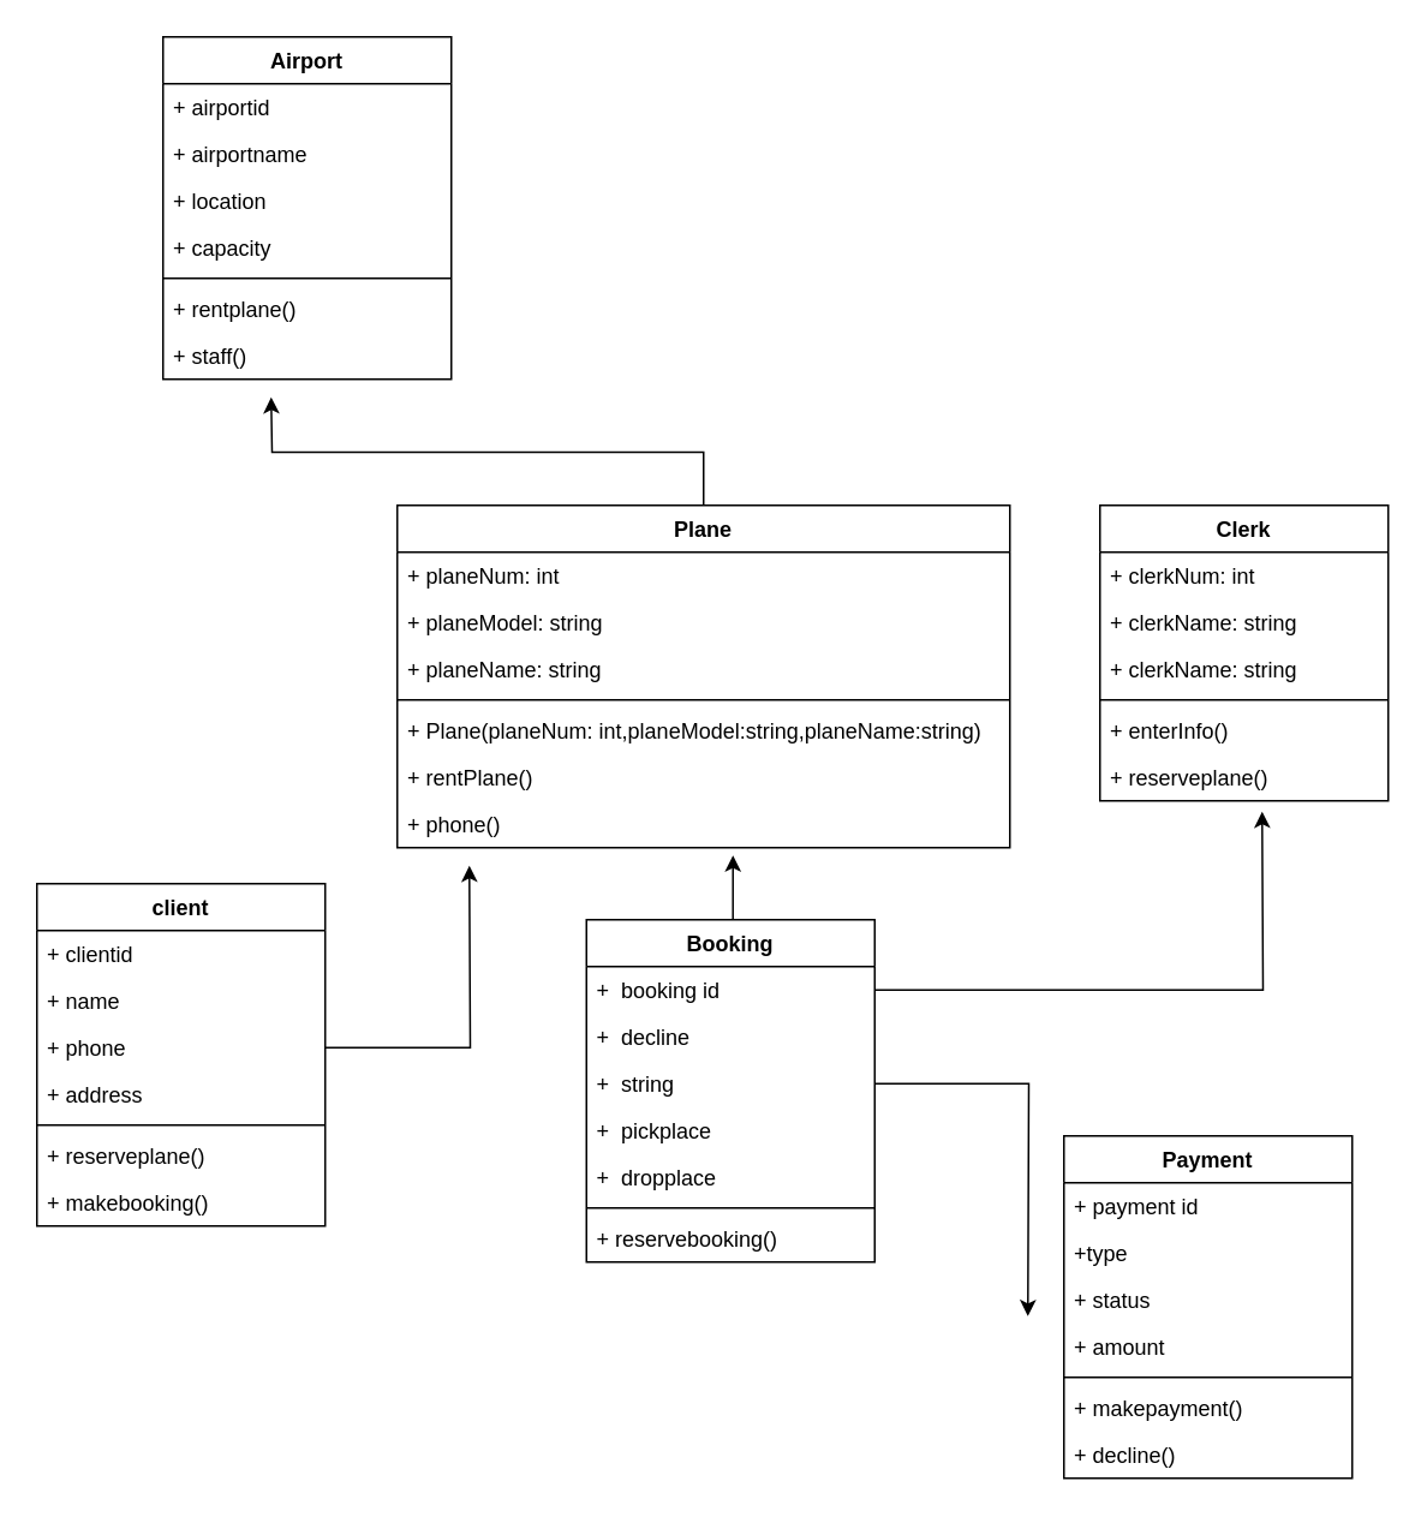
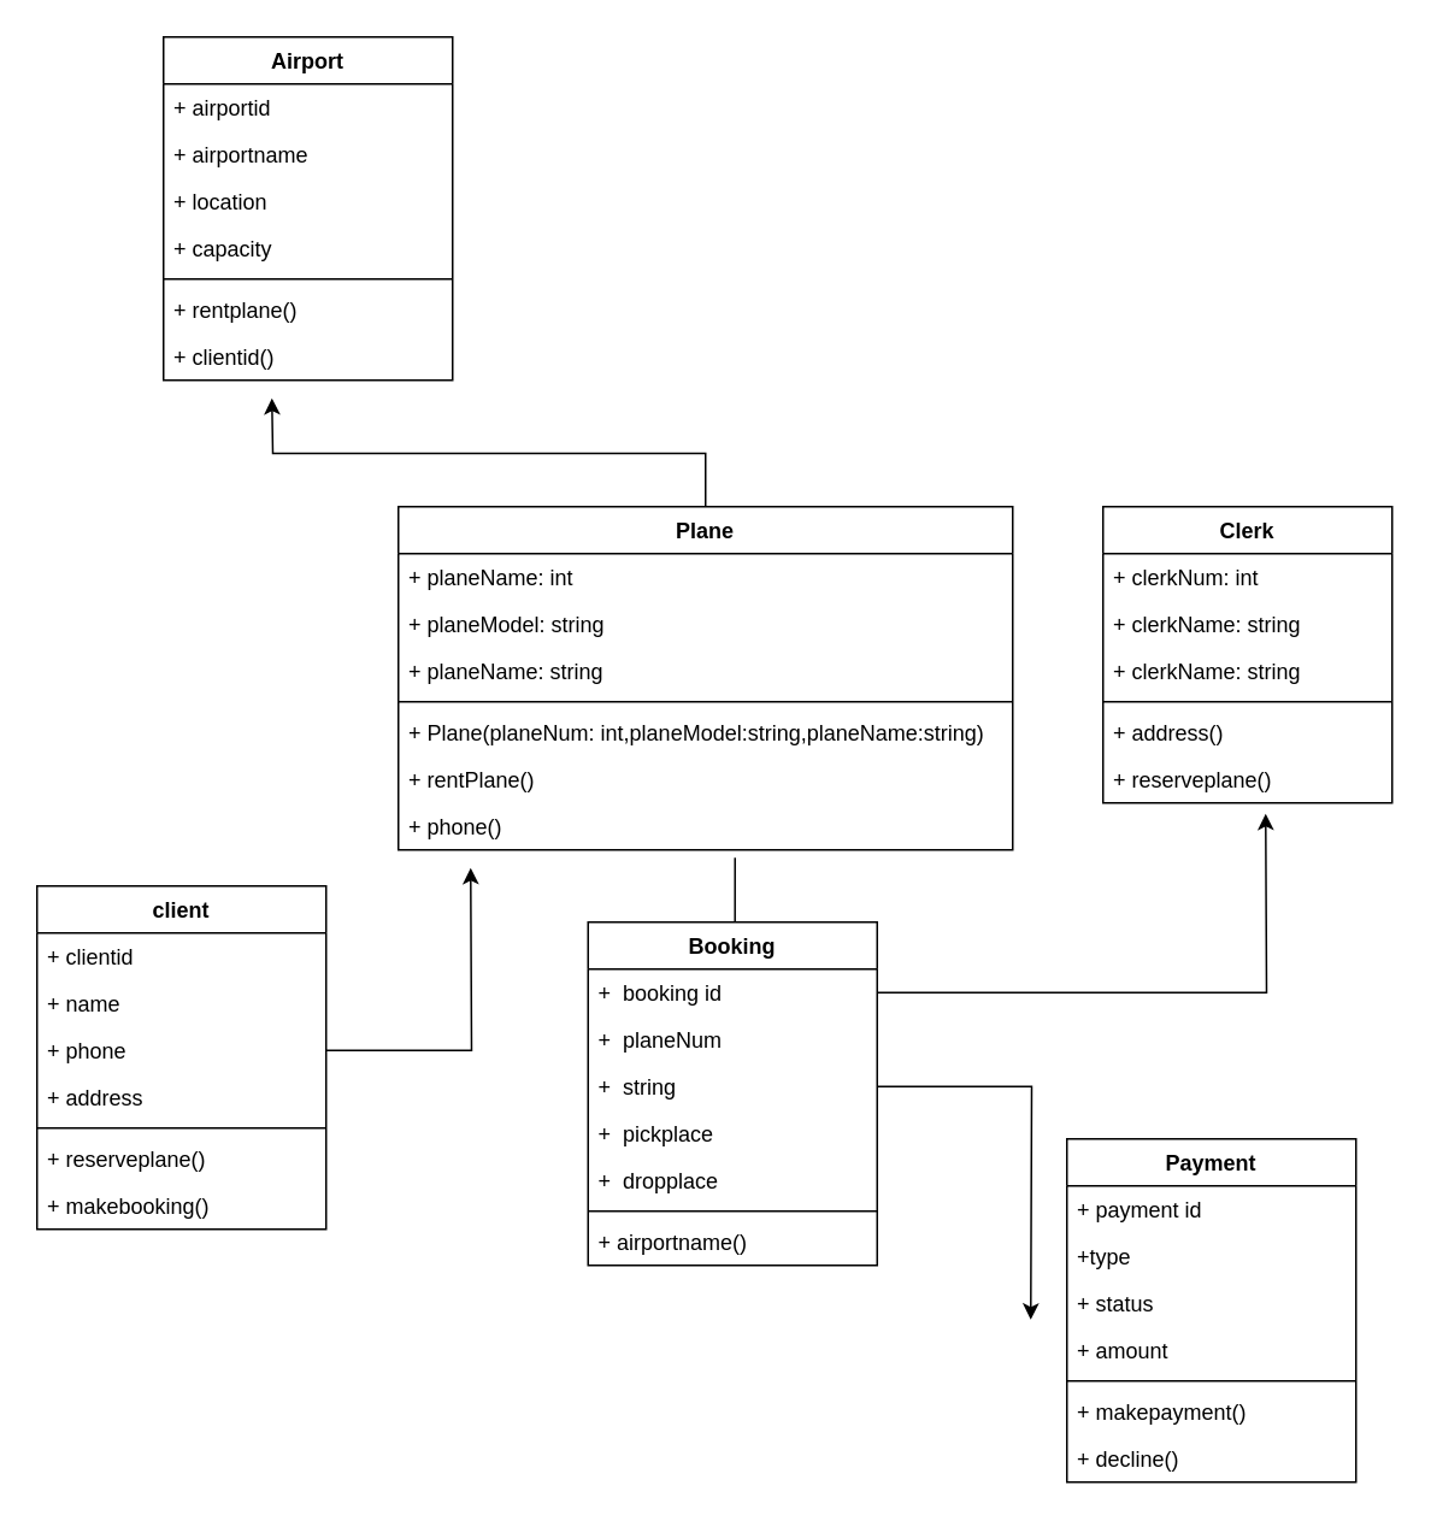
  <mxCell id="0" />
  <mxCell id="1" parent="0" />
  <mxCell id="2" style="edgeStyle=orthogonalEdgeStyle;rounded=0;orthogonalLoop=1;jettySize=auto;html=1;exitX=0.5;exitY=0;exitDx=0;exitDy=0;" edge="1" parent="1" source="3"><mxGeometry relative="1" as="geometry"><mxPoint x="150" y="220" as="targetPoint" /></mxGeometry></mxCell>
  <mxCell id="3" value="Plane" style="swimlane;fontStyle=1;align=center;verticalAlign=top;childLayout=stackLayout;horizontal=1;startSize=26;horizontalStack=0;resizeParent=1;resizeParentMax=0;resizeLast=0;collapsible=1;marginBottom=0;" vertex="1" parent="1"><mxGeometry x="220" y="280" width="340" height="190" as="geometry" /></mxCell>
- <mxCell id="4" value="+ planeNum: int" style="text;strokeColor=none;fillColor=none;align=left;verticalAlign=top;spacingLeft=4;spacingRight=4;overflow=hidden;rotatable=0;points=[[0,0.5],[1,0.5]];portConstraint=eastwest;" vertex="1" parent="3"><mxGeometry y="26" width="340" height="26" as="geometry" /></mxCell>
+ <mxCell id="4" value="+ planeName: int" style="text;strokeColor=none;fillColor=none;align=left;verticalAlign=top;spacingLeft=4;spacingRight=4;overflow=hidden;rotatable=0;points=[[0,0.5],[1,0.5]];portConstraint=eastwest;" vertex="1" parent="3"><mxGeometry y="26" width="340" height="26" as="geometry" /></mxCell>
  <mxCell id="5" value="+ planeModel: string" style="text;strokeColor=none;fillColor=none;align=left;verticalAlign=top;spacingLeft=4;spacingRight=4;overflow=hidden;rotatable=0;points=[[0,0.5],[1,0.5]];portConstraint=eastwest;" vertex="1" parent="3"><mxGeometry y="52" width="340" height="26" as="geometry" /></mxCell>
  <mxCell id="6" value="+ planeName: string" style="text;strokeColor=none;fillColor=none;align=left;verticalAlign=top;spacingLeft=4;spacingRight=4;overflow=hidden;rotatable=0;points=[[0,0.5],[1,0.5]];portConstraint=eastwest;" vertex="1" parent="3"><mxGeometry y="78" width="340" height="26" as="geometry" /></mxCell>
  <mxCell id="7" value="" style="line;strokeWidth=1;fillColor=none;align=left;verticalAlign=middle;spacingTop=-1;spacingLeft=3;spacingRight=3;rotatable=0;labelPosition=right;points=[];portConstraint=eastwest;" vertex="1" parent="3"><mxGeometry y="104" width="340" height="8" as="geometry" /></mxCell>
  <mxCell id="8" value="+ Plane(planeNum: int,planeModel:string,planeName:string)" style="text;strokeColor=none;fillColor=none;align=left;verticalAlign=top;spacingLeft=4;spacingRight=4;overflow=hidden;rotatable=0;points=[[0,0.5],[1,0.5]];portConstraint=eastwest;" vertex="1" parent="3"><mxGeometry y="112" width="340" height="26" as="geometry" /></mxCell>
  <mxCell id="9" value="+ rentPlane()" style="text;strokeColor=none;fillColor=none;align=left;verticalAlign=top;spacingLeft=4;spacingRight=4;overflow=hidden;rotatable=0;points=[[0,0.5],[1,0.5]];portConstraint=eastwest;" vertex="1" parent="3"><mxGeometry y="138" width="340" height="26" as="geometry" /></mxCell>
  <mxCell id="10" value="+ phone()" style="text;strokeColor=none;fillColor=none;align=left;verticalAlign=top;spacingLeft=4;spacingRight=4;overflow=hidden;rotatable=0;points=[[0,0.5],[1,0.5]];portConstraint=eastwest;" vertex="1" parent="3"><mxGeometry y="164" width="340" height="26" as="geometry" /></mxCell>
  <mxCell id="11" value="Clerk" style="swimlane;fontStyle=1;align=center;verticalAlign=top;childLayout=stackLayout;horizontal=1;startSize=26;horizontalStack=0;resizeParent=1;resizeParentMax=0;resizeLast=0;collapsible=1;marginBottom=0;" vertex="1" parent="1"><mxGeometry x="610" y="280" width="160" height="164" as="geometry" /></mxCell>
  <mxCell id="12" value="+ clerkNum: int" style="text;strokeColor=none;fillColor=none;align=left;verticalAlign=top;spacingLeft=4;spacingRight=4;overflow=hidden;rotatable=0;points=[[0,0.5],[1,0.5]];portConstraint=eastwest;" vertex="1" parent="11"><mxGeometry y="26" width="160" height="26" as="geometry" /></mxCell>
  <mxCell id="13" value="+ clerkName: string" style="text;strokeColor=none;fillColor=none;align=left;verticalAlign=top;spacingLeft=4;spacingRight=4;overflow=hidden;rotatable=0;points=[[0,0.5],[1,0.5]];portConstraint=eastwest;" vertex="1" parent="11"><mxGeometry y="52" width="160" height="26" as="geometry" /></mxCell>
  <mxCell id="14" value="+ clerkName: string" style="text;strokeColor=none;fillColor=none;align=left;verticalAlign=top;spacingLeft=4;spacingRight=4;overflow=hidden;rotatable=0;points=[[0,0.5],[1,0.5]];portConstraint=eastwest;" vertex="1" parent="11"><mxGeometry y="78" width="160" height="26" as="geometry" /></mxCell>
  <mxCell id="15" value="" style="line;strokeWidth=1;fillColor=none;align=left;verticalAlign=middle;spacingTop=-1;spacingLeft=3;spacingRight=3;rotatable=0;labelPosition=right;points=[];portConstraint=eastwest;" vertex="1" parent="11"><mxGeometry y="104" width="160" height="8" as="geometry" /></mxCell>
- <mxCell id="16" value="+ enterInfo()" style="text;strokeColor=none;fillColor=none;align=left;verticalAlign=top;spacingLeft=4;spacingRight=4;overflow=hidden;rotatable=0;points=[[0,0.5],[1,0.5]];portConstraint=eastwest;" vertex="1" parent="11"><mxGeometry y="112" width="160" height="26" as="geometry" /></mxCell>
+ <mxCell id="16" value="+ address()" style="text;strokeColor=none;fillColor=none;align=left;verticalAlign=top;spacingLeft=4;spacingRight=4;overflow=hidden;rotatable=0;points=[[0,0.5],[1,0.5]];portConstraint=eastwest;" vertex="1" parent="11"><mxGeometry y="112" width="160" height="26" as="geometry" /></mxCell>
  <mxCell id="17" value="+ reserveplane()" style="text;strokeColor=none;fillColor=none;align=left;verticalAlign=top;spacingLeft=4;spacingRight=4;overflow=hidden;rotatable=0;points=[[0,0.5],[1,0.5]];portConstraint=eastwest;" vertex="1" parent="11"><mxGeometry y="138" width="160" height="26" as="geometry" /></mxCell>
- <mxCell id="18" style="edgeStyle=orthogonalEdgeStyle;rounded=0;orthogonalLoop=1;jettySize=auto;html=1;exitX=0.5;exitY=0;exitDx=0;exitDy=0;entryX=0.548;entryY=1.167;entryDx=0;entryDy=0;entryPerimeter=0;" edge="1" parent="1" source="19" target="10"><mxGeometry relative="1" as="geometry"><mxPoint x="405" y="490" as="targetPoint" /></mxGeometry></mxCell>
+ <mxCell id="18" style="edgeStyle=orthogonalEdgeStyle;rounded=0;orthogonalLoop=1;jettySize=auto;html=1;exitX=0.5;exitY=0;exitDx=0;exitDy=0;entryX=0.548;entryY=1.167;entryDx=0;entryDy=0;entryPerimeter=0;endArrow=none;" edge="1" parent="1" source="19" target="10"><mxGeometry relative="1" as="geometry"><mxPoint x="405" y="490" as="targetPoint" /></mxGeometry></mxCell>
  <mxCell id="19" value="Booking" style="swimlane;fontStyle=1;align=center;verticalAlign=top;childLayout=stackLayout;horizontal=1;startSize=26;horizontalStack=0;resizeParent=1;resizeParentMax=0;resizeLast=0;collapsible=1;marginBottom=0;" vertex="1" parent="1"><mxGeometry x="325" y="510" width="160" height="190" as="geometry" /></mxCell>
  <mxCell id="20" value="+  booking id" style="text;strokeColor=none;fillColor=none;align=left;verticalAlign=top;spacingLeft=4;spacingRight=4;overflow=hidden;rotatable=0;points=[[0,0.5],[1,0.5]];portConstraint=eastwest;" vertex="1" parent="19"><mxGeometry y="26" width="160" height="26" as="geometry" /></mxCell>
- <mxCell id="21" value="+  decline" style="text;strokeColor=none;fillColor=none;align=left;verticalAlign=top;spacingLeft=4;spacingRight=4;overflow=hidden;rotatable=0;points=[[0,0.5],[1,0.5]];portConstraint=eastwest;" vertex="1" parent="19"><mxGeometry y="52" width="160" height="26" as="geometry" /></mxCell>
+ <mxCell id="21" value="+  planeNum" style="text;strokeColor=none;fillColor=none;align=left;verticalAlign=top;spacingLeft=4;spacingRight=4;overflow=hidden;rotatable=0;points=[[0,0.5],[1,0.5]];portConstraint=eastwest;" vertex="1" parent="19"><mxGeometry y="52" width="160" height="26" as="geometry" /></mxCell>
  <mxCell id="22" value="+  string" style="text;strokeColor=none;fillColor=none;align=left;verticalAlign=top;spacingLeft=4;spacingRight=4;overflow=hidden;rotatable=0;points=[[0,0.5],[1,0.5]];portConstraint=eastwest;" vertex="1" parent="19"><mxGeometry y="78" width="160" height="26" as="geometry" /></mxCell>
  <mxCell id="23" value="+  pickplace" style="text;strokeColor=none;fillColor=none;align=left;verticalAlign=top;spacingLeft=4;spacingRight=4;overflow=hidden;rotatable=0;points=[[0,0.5],[1,0.5]];portConstraint=eastwest;" vertex="1" parent="19"><mxGeometry y="104" width="160" height="26" as="geometry" /></mxCell>
  <mxCell id="24" value="+  dropplace" style="text;strokeColor=none;fillColor=none;align=left;verticalAlign=top;spacingLeft=4;spacingRight=4;overflow=hidden;rotatable=0;points=[[0,0.5],[1,0.5]];portConstraint=eastwest;" vertex="1" parent="19"><mxGeometry y="130" width="160" height="26" as="geometry" /></mxCell>
  <mxCell id="25" value="" style="line;strokeWidth=1;fillColor=none;align=left;verticalAlign=middle;spacingTop=-1;spacingLeft=3;spacingRight=3;rotatable=0;labelPosition=right;points=[];portConstraint=eastwest;" vertex="1" parent="19"><mxGeometry y="156" width="160" height="8" as="geometry" /></mxCell>
- <mxCell id="26" value="+ reservebooking()" style="text;strokeColor=none;fillColor=none;align=left;verticalAlign=top;spacingLeft=4;spacingRight=4;overflow=hidden;rotatable=0;points=[[0,0.5],[1,0.5]];portConstraint=eastwest;" vertex="1" parent="19"><mxGeometry y="164" width="160" height="26" as="geometry" /></mxCell>
+ <mxCell id="26" value="+ airportname()" style="text;strokeColor=none;fillColor=none;align=left;verticalAlign=top;spacingLeft=4;spacingRight=4;overflow=hidden;rotatable=0;points=[[0,0.5],[1,0.5]];portConstraint=eastwest;" vertex="1" parent="19"><mxGeometry y="164" width="160" height="26" as="geometry" /></mxCell>
  <mxCell id="27" value="client" style="swimlane;fontStyle=1;align=center;verticalAlign=top;childLayout=stackLayout;horizontal=1;startSize=26;horizontalStack=0;resizeParent=1;resizeParentMax=0;resizeLast=0;collapsible=1;marginBottom=0;" vertex="1" parent="1"><mxGeometry x="20" y="490" width="160" height="190" as="geometry" /></mxCell>
  <mxCell id="28" value="+ clientid" style="text;strokeColor=none;fillColor=none;align=left;verticalAlign=top;spacingLeft=4;spacingRight=4;overflow=hidden;rotatable=0;points=[[0,0.5],[1,0.5]];portConstraint=eastwest;" vertex="1" parent="27"><mxGeometry y="26" width="160" height="26" as="geometry" /></mxCell>
  <mxCell id="29" value="+ name" style="text;strokeColor=none;fillColor=none;align=left;verticalAlign=top;spacingLeft=4;spacingRight=4;overflow=hidden;rotatable=0;points=[[0,0.5],[1,0.5]];portConstraint=eastwest;" vertex="1" parent="27"><mxGeometry y="52" width="160" height="26" as="geometry" /></mxCell>
  <mxCell id="30" value="+ phone" style="text;strokeColor=none;fillColor=none;align=left;verticalAlign=top;spacingLeft=4;spacingRight=4;overflow=hidden;rotatable=0;points=[[0,0.5],[1,0.5]];portConstraint=eastwest;" vertex="1" parent="27"><mxGeometry y="78" width="160" height="26" as="geometry" /></mxCell>
  <mxCell id="31" value="+ address" style="text;strokeColor=none;fillColor=none;align=left;verticalAlign=top;spacingLeft=4;spacingRight=4;overflow=hidden;rotatable=0;points=[[0,0.5],[1,0.5]];portConstraint=eastwest;" vertex="1" parent="27"><mxGeometry y="104" width="160" height="26" as="geometry" /></mxCell>
  <mxCell id="32" value="" style="line;strokeWidth=1;fillColor=none;align=left;verticalAlign=middle;spacingTop=-1;spacingLeft=3;spacingRight=3;rotatable=0;labelPosition=right;points=[];portConstraint=eastwest;" vertex="1" parent="27"><mxGeometry y="130" width="160" height="8" as="geometry" /></mxCell>
  <mxCell id="33" value="+ reserveplane()" style="text;strokeColor=none;fillColor=none;align=left;verticalAlign=top;spacingLeft=4;spacingRight=4;overflow=hidden;rotatable=0;points=[[0,0.5],[1,0.5]];portConstraint=eastwest;" vertex="1" parent="27"><mxGeometry y="138" width="160" height="26" as="geometry" /></mxCell>
  <mxCell id="34" value="+ makebooking()" style="text;strokeColor=none;fillColor=none;align=left;verticalAlign=top;spacingLeft=4;spacingRight=4;overflow=hidden;rotatable=0;points=[[0,0.5],[1,0.5]];portConstraint=eastwest;" vertex="1" parent="27"><mxGeometry y="164" width="160" height="26" as="geometry" /></mxCell>
  <mxCell id="35" value="Payment" style="swimlane;fontStyle=1;align=center;verticalAlign=top;childLayout=stackLayout;horizontal=1;startSize=26;horizontalStack=0;resizeParent=1;resizeParentMax=0;resizeLast=0;collapsible=1;marginBottom=0;" vertex="1" parent="1"><mxGeometry x="590" y="630" width="160" height="190" as="geometry" /></mxCell>
  <mxCell id="36" value="+ payment id" style="text;strokeColor=none;fillColor=none;align=left;verticalAlign=top;spacingLeft=4;spacingRight=4;overflow=hidden;rotatable=0;points=[[0,0.5],[1,0.5]];portConstraint=eastwest;" vertex="1" parent="35"><mxGeometry y="26" width="160" height="26" as="geometry" /></mxCell>
  <mxCell id="37" value="+type" style="text;strokeColor=none;fillColor=none;align=left;verticalAlign=top;spacingLeft=4;spacingRight=4;overflow=hidden;rotatable=0;points=[[0,0.5],[1,0.5]];portConstraint=eastwest;" vertex="1" parent="35"><mxGeometry y="52" width="160" height="26" as="geometry" /></mxCell>
  <mxCell id="38" value="+ status" style="text;strokeColor=none;fillColor=none;align=left;verticalAlign=top;spacingLeft=4;spacingRight=4;overflow=hidden;rotatable=0;points=[[0,0.5],[1,0.5]];portConstraint=eastwest;" vertex="1" parent="35"><mxGeometry y="78" width="160" height="26" as="geometry" /></mxCell>
  <mxCell id="39" value="+ amount" style="text;strokeColor=none;fillColor=none;align=left;verticalAlign=top;spacingLeft=4;spacingRight=4;overflow=hidden;rotatable=0;points=[[0,0.5],[1,0.5]];portConstraint=eastwest;" vertex="1" parent="35"><mxGeometry y="104" width="160" height="26" as="geometry" /></mxCell>
  <mxCell id="40" value="" style="line;strokeWidth=1;fillColor=none;align=left;verticalAlign=middle;spacingTop=-1;spacingLeft=3;spacingRight=3;rotatable=0;labelPosition=right;points=[];portConstraint=eastwest;" vertex="1" parent="35"><mxGeometry y="130" width="160" height="8" as="geometry" /></mxCell>
  <mxCell id="41" value="+ makepayment()" style="text;strokeColor=none;fillColor=none;align=left;verticalAlign=top;spacingLeft=4;spacingRight=4;overflow=hidden;rotatable=0;points=[[0,0.5],[1,0.5]];portConstraint=eastwest;" vertex="1" parent="35"><mxGeometry y="138" width="160" height="26" as="geometry" /></mxCell>
  <mxCell id="42" value="+ decline()" style="text;strokeColor=none;fillColor=none;align=left;verticalAlign=top;spacingLeft=4;spacingRight=4;overflow=hidden;rotatable=0;points=[[0,0.5],[1,0.5]];portConstraint=eastwest;" vertex="1" parent="35"><mxGeometry y="164" width="160" height="26" as="geometry" /></mxCell>
  <mxCell id="43" value="Airport" style="swimlane;fontStyle=1;align=center;verticalAlign=top;childLayout=stackLayout;horizontal=1;startSize=26;horizontalStack=0;resizeParent=1;resizeParentMax=0;resizeLast=0;collapsible=1;marginBottom=0;" vertex="1" parent="1"><mxGeometry x="90" y="20" width="160" height="190" as="geometry" /></mxCell>
  <mxCell id="44" value="+ airportid" style="text;strokeColor=none;fillColor=none;align=left;verticalAlign=top;spacingLeft=4;spacingRight=4;overflow=hidden;rotatable=0;points=[[0,0.5],[1,0.5]];portConstraint=eastwest;" vertex="1" parent="43"><mxGeometry y="26" width="160" height="26" as="geometry" /></mxCell>
  <mxCell id="45" value="+ airportname" style="text;strokeColor=none;fillColor=none;align=left;verticalAlign=top;spacingLeft=4;spacingRight=4;overflow=hidden;rotatable=0;points=[[0,0.5],[1,0.5]];portConstraint=eastwest;" vertex="1" parent="43"><mxGeometry y="52" width="160" height="26" as="geometry" /></mxCell>
  <mxCell id="46" value="+ location" style="text;strokeColor=none;fillColor=none;align=left;verticalAlign=top;spacingLeft=4;spacingRight=4;overflow=hidden;rotatable=0;points=[[0,0.5],[1,0.5]];portConstraint=eastwest;" vertex="1" parent="43"><mxGeometry y="78" width="160" height="26" as="geometry" /></mxCell>
  <mxCell id="47" value="+ capacity" style="text;strokeColor=none;fillColor=none;align=left;verticalAlign=top;spacingLeft=4;spacingRight=4;overflow=hidden;rotatable=0;points=[[0,0.5],[1,0.5]];portConstraint=eastwest;" vertex="1" parent="43"><mxGeometry y="104" width="160" height="26" as="geometry" /></mxCell>
  <mxCell id="48" value="" style="line;strokeWidth=1;fillColor=none;align=left;verticalAlign=middle;spacingTop=-1;spacingLeft=3;spacingRight=3;rotatable=0;labelPosition=right;points=[];portConstraint=eastwest;" vertex="1" parent="43"><mxGeometry y="130" width="160" height="8" as="geometry" /></mxCell>
  <mxCell id="49" value="+ rentplane()" style="text;strokeColor=none;fillColor=none;align=left;verticalAlign=top;spacingLeft=4;spacingRight=4;overflow=hidden;rotatable=0;points=[[0,0.5],[1,0.5]];portConstraint=eastwest;" vertex="1" parent="43"><mxGeometry y="138" width="160" height="26" as="geometry" /></mxCell>
- <mxCell id="50" value="+ staff()" style="text;strokeColor=none;fillColor=none;align=left;verticalAlign=top;spacingLeft=4;spacingRight=4;overflow=hidden;rotatable=0;points=[[0,0.5],[1,0.5]];portConstraint=eastwest;" vertex="1" parent="43"><mxGeometry y="164" width="160" height="26" as="geometry" /></mxCell>
+ <mxCell id="50" value="+ clientid()" style="text;strokeColor=none;fillColor=none;align=left;verticalAlign=top;spacingLeft=4;spacingRight=4;overflow=hidden;rotatable=0;points=[[0,0.5],[1,0.5]];portConstraint=eastwest;" vertex="1" parent="43"><mxGeometry y="164" width="160" height="26" as="geometry" /></mxCell>
  <mxCell id="51" style="edgeStyle=orthogonalEdgeStyle;rounded=0;orthogonalLoop=1;jettySize=auto;html=1;exitX=1;exitY=0.5;exitDx=0;exitDy=0;" edge="1" parent="1" source="30"><mxGeometry relative="1" as="geometry"><mxPoint x="260" y="480" as="targetPoint" /></mxGeometry></mxCell>
  <mxCell id="52" style="edgeStyle=orthogonalEdgeStyle;rounded=0;orthogonalLoop=1;jettySize=auto;html=1;exitX=1;exitY=0.5;exitDx=0;exitDy=0;" edge="1" parent="1" source="22"><mxGeometry relative="1" as="geometry"><mxPoint x="570" y="730" as="targetPoint" /></mxGeometry></mxCell>
  <mxCell id="53" style="edgeStyle=orthogonalEdgeStyle;rounded=0;orthogonalLoop=1;jettySize=auto;html=1;exitX=1;exitY=0.5;exitDx=0;exitDy=0;" edge="1" parent="1" source="20"><mxGeometry relative="1" as="geometry"><mxPoint x="700" y="450" as="targetPoint" /></mxGeometry></mxCell>
